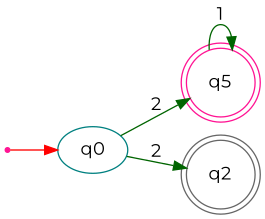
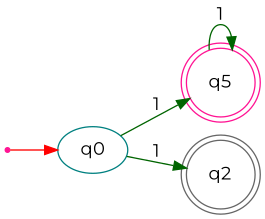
  digraph {
    fontname=Montserrat
    rankdir=LR
    node [color=deeppink fontname=Montserrat shape=doublecircle]
    edge [color=darkgreen fontname=Montserrat]
    inic [shape=point]
    q0 [color=teal shape=""]
    n3 [label=q5]
    q2 [color=gray40]
    inic -> q0 [color=red]
-   q0 -> n3 [label=2]
-   q0 -> q2 [label=2]
+   q0 -> n3 [label=1]
+   q0 -> q2 [label=1]
    n3 -> n3 [label=1]
  }
